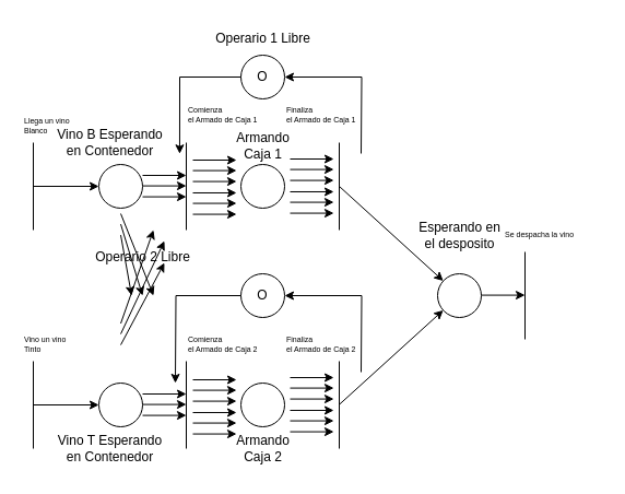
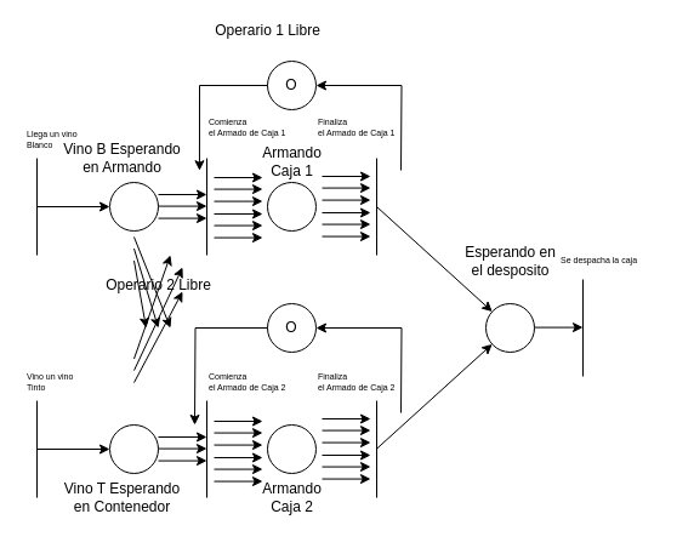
  <mxCell id="0" />
  <mxCell id="1" parent="0" />
  <mxCell id="2" value="" style="endArrow=none;html=1;rounded=0;" parent="1" edge="1"><mxGeometry width="50" height="50" relative="1" as="geometry"><mxPoint x="30" y="210" as="sourcePoint" /><mxPoint x="30" y="130" as="targetPoint" /></mxGeometry></mxCell>
  <mxCell id="3" value="" style="endArrow=classic;html=1;rounded=0;" parent="1" edge="1"><mxGeometry width="50" height="50" relative="1" as="geometry"><mxPoint x="30" y="170" as="sourcePoint" /><mxPoint x="90" y="170" as="targetPoint" /></mxGeometry></mxCell>
  <mxCell id="4" value="" style="ellipse;whiteSpace=wrap;html=1;aspect=fixed;" parent="1" vertex="1"><mxGeometry x="90" y="150" width="40" height="40" as="geometry" /></mxCell>
  <mxCell id="5" value="" style="endArrow=none;html=1;rounded=0;" parent="1" edge="1"><mxGeometry width="50" height="50" relative="1" as="geometry"><mxPoint x="170" y="210" as="sourcePoint" /><mxPoint x="170" y="130" as="targetPoint" /></mxGeometry></mxCell>
  <mxCell id="6" value="" style="endArrow=classic;html=1;rounded=0;entryX=0;entryY=0.5;entryDx=0;entryDy=0;" parent="1" edge="1"><mxGeometry width="50" height="50" relative="1" as="geometry"><mxPoint x="130" y="169.58" as="sourcePoint" /><mxPoint x="170" y="169.58" as="targetPoint" /></mxGeometry></mxCell>
  <mxCell id="7" value="&lt;h5 style=&quot;font-size: 7px;&quot;&gt;&lt;span style=&quot;font-weight: normal;&quot;&gt;Llega un vino&lt;br&gt;Blanco&lt;/span&gt;&lt;/h5&gt;" style="text;html=1;align=left;verticalAlign=middle;resizable=0;points=[];autosize=1;strokeColor=none;fillColor=none;" parent="1" vertex="1"><mxGeometry x="20" y="90" width="70" height="50" as="geometry" /></mxCell>
- <mxCell id="8" value="Vino B Esperando&lt;div&gt;en Contenedor&lt;/div&gt;" style="text;html=1;align=center;verticalAlign=middle;resizable=0;points=[];autosize=1;strokeColor=none;fillColor=none;" parent="1" vertex="1"><mxGeometry x="40" y="110" width="120" height="40" as="geometry" /></mxCell>
+ <mxCell id="8" value="Vino B Esperando&lt;div&gt;en Armando&lt;/div&gt;" style="text;html=1;align=center;verticalAlign=middle;resizable=0;points=[];autosize=1;strokeColor=none;fillColor=none;" parent="1" vertex="1"><mxGeometry x="40" y="110" width="120" height="40" as="geometry" /></mxCell>
  <mxCell id="9" value="" style="endArrow=classic;html=1;rounded=0;entryX=0;entryY=0.5;entryDx=0;entryDy=0;" parent="1" edge="1"><mxGeometry width="50" height="50" relative="1" as="geometry"><mxPoint x="130" y="179.58" as="sourcePoint" /><mxPoint x="170" y="179.58" as="targetPoint" /></mxGeometry></mxCell>
  <mxCell id="10" value="" style="endArrow=classic;html=1;rounded=0;entryX=0;entryY=0.5;entryDx=0;entryDy=0;" parent="1" edge="1"><mxGeometry width="50" height="50" relative="1" as="geometry"><mxPoint x="130" y="160" as="sourcePoint" /><mxPoint x="170" y="160" as="targetPoint" /></mxGeometry></mxCell>
  <mxCell id="11" value="" style="ellipse;whiteSpace=wrap;html=1;aspect=fixed;" parent="1" vertex="1"><mxGeometry x="220" y="150" width="40" height="40" as="geometry" /></mxCell>
  <mxCell id="12" value="" style="endArrow=none;html=1;rounded=0;" parent="1" edge="1"><mxGeometry width="50" height="50" relative="1" as="geometry"><mxPoint x="310" y="210" as="sourcePoint" /><mxPoint x="310" y="130" as="targetPoint" /></mxGeometry></mxCell>
  <mxCell id="13" value="" style="endArrow=classic;html=1;rounded=0;" parent="1" target="24" edge="1"><mxGeometry width="50" height="50" relative="1" as="geometry"><mxPoint x="310" y="170" as="sourcePoint" /><mxPoint x="370" y="170" as="targetPoint" /></mxGeometry></mxCell>
  <mxCell id="14" value="" style="endArrow=classic;html=1;rounded=0;entryX=0;entryY=0.5;entryDx=0;entryDy=0;" parent="1" edge="1"><mxGeometry width="50" height="50" relative="1" as="geometry"><mxPoint x="176" y="155.58" as="sourcePoint" /><mxPoint x="216" y="155.58" as="targetPoint" /></mxGeometry></mxCell>
  <mxCell id="15" value="" style="endArrow=classic;html=1;rounded=0;entryX=0;entryY=0.5;entryDx=0;entryDy=0;" parent="1" edge="1"><mxGeometry width="50" height="50" relative="1" as="geometry"><mxPoint x="176" y="165.58" as="sourcePoint" /><mxPoint x="216" y="165.58" as="targetPoint" /></mxGeometry></mxCell>
  <mxCell id="16" value="" style="endArrow=classic;html=1;rounded=0;entryX=0;entryY=0.5;entryDx=0;entryDy=0;" parent="1" edge="1"><mxGeometry width="50" height="50" relative="1" as="geometry"><mxPoint x="176" y="146" as="sourcePoint" /><mxPoint x="216" y="146" as="targetPoint" /></mxGeometry></mxCell>
  <mxCell id="17" style="edgeStyle=orthogonalEdgeStyle;rounded=0;orthogonalLoop=1;jettySize=auto;html=1;endArrow=none;endFill=0;startArrow=classic;startFill=1;" parent="1" source="18" edge="1"><mxGeometry relative="1" as="geometry"><mxPoint x="330" y="140" as="targetPoint" /></mxGeometry></mxCell>
  <mxCell id="18" value="O" style="ellipse;whiteSpace=wrap;html=1;aspect=fixed;" parent="1" vertex="1"><mxGeometry x="220" y="50" width="40" height="40" as="geometry" /></mxCell>
- <mxCell id="19" value="Operario 1 Libre" style="text;html=1;align=center;verticalAlign=middle;resizable=0;points=[];autosize=1;strokeColor=none;fillColor=none;" parent="1" vertex="1"><mxGeometry x="185" y="20" width="110" height="30" as="geometry" /></mxCell>
+ <mxCell id="19" value="Operario 1 Libre" style="text;html=1;align=center;verticalAlign=middle;resizable=0;points=[];autosize=1;strokeColor=none;fillColor=none;" parent="1" vertex="1"><mxGeometry x="165" y="10" width="110" height="30" as="geometry" /></mxCell>
  <mxCell id="20" style="edgeStyle=orthogonalEdgeStyle;rounded=0;orthogonalLoop=1;jettySize=auto;html=1;entryX=1.033;entryY=0.756;entryDx=0;entryDy=0;entryPerimeter=0;" parent="1" source="18" target="8" edge="1"><mxGeometry relative="1" as="geometry" /></mxCell>
  <mxCell id="21" value="Armando&lt;div&gt;Caja 1&lt;/div&gt;" style="text;html=1;align=center;verticalAlign=middle;resizable=0;points=[];autosize=1;strokeColor=none;fillColor=none;" parent="1" vertex="1"><mxGeometry x="205" y="113" width="70" height="40" as="geometry" /></mxCell>
  <mxCell id="22" value="&lt;h5 style=&quot;font-size: 7px;&quot;&gt;&lt;span style=&quot;font-weight: normal;&quot;&gt;Comienza&lt;br&gt;el Armado de Caja 1&lt;/span&gt;&lt;/h5&gt;" style="text;html=1;align=left;verticalAlign=middle;resizable=0;points=[];autosize=1;strokeColor=none;fillColor=none;" parent="1" vertex="1"><mxGeometry x="170" y="80" width="90" height="50" as="geometry" /></mxCell>
  <mxCell id="23" value="&lt;h5 style=&quot;font-size: 7px;&quot;&gt;&lt;span style=&quot;font-weight: normal;&quot;&gt;Finaliza&lt;br&gt;el Armado de Caja 1&lt;/span&gt;&lt;/h5&gt;" style="text;html=1;align=left;verticalAlign=middle;resizable=0;points=[];autosize=1;strokeColor=none;fillColor=none;" parent="1" vertex="1"><mxGeometry x="260" y="80" width="90" height="50" as="geometry" /></mxCell>
  <mxCell id="24" value="" style="ellipse;whiteSpace=wrap;html=1;aspect=fixed;" parent="1" vertex="1"><mxGeometry x="400" y="250" width="40" height="40" as="geometry" /></mxCell>
  <mxCell id="25" value="" style="endArrow=none;html=1;rounded=0;" parent="1" edge="1"><mxGeometry width="50" height="50" relative="1" as="geometry"><mxPoint x="480" y="310" as="sourcePoint" /><mxPoint x="480" y="230" as="targetPoint" /></mxGeometry></mxCell>
  <mxCell id="26" value="" style="endArrow=classic;html=1;rounded=0;entryX=0;entryY=0.5;entryDx=0;entryDy=0;" parent="1" edge="1"><mxGeometry width="50" height="50" relative="1" as="geometry"><mxPoint x="440" y="269.58" as="sourcePoint" /><mxPoint x="480" y="269.58" as="targetPoint" /></mxGeometry></mxCell>
  <mxCell id="27" value="Esperando en&lt;div&gt;el desposito&lt;/div&gt;" style="text;html=1;align=center;verticalAlign=middle;resizable=0;points=[];autosize=1;strokeColor=none;fillColor=none;" parent="1" vertex="1"><mxGeometry x="370" y="195" width="100" height="40" as="geometry" /></mxCell>
- <mxCell id="28" value="&lt;h5 style=&quot;font-size: 7px;&quot;&gt;&lt;span style=&quot;font-weight: 400;&quot;&gt;Se despacha la vino&lt;/span&gt;&lt;/h5&gt;" style="text;html=1;align=left;verticalAlign=middle;resizable=0;points=[];autosize=1;strokeColor=none;fillColor=none;" parent="1" vertex="1"><mxGeometry x="460" y="190" width="90" height="50" as="geometry" /></mxCell>
+ <mxCell id="28" value="&lt;h5 style=&quot;font-size: 7px;&quot;&gt;&lt;span style=&quot;font-weight: 400;&quot;&gt;Se despacha la caja&lt;/span&gt;&lt;/h5&gt;" style="text;html=1;align=left;verticalAlign=middle;resizable=0;points=[];autosize=1;strokeColor=none;fillColor=none;" parent="1" vertex="1"><mxGeometry x="460" y="190" width="90" height="50" as="geometry" /></mxCell>
  <mxCell id="29" value="" style="endArrow=none;html=1;rounded=0;" parent="1" edge="1"><mxGeometry width="50" height="50" relative="1" as="geometry"><mxPoint x="30" y="410" as="sourcePoint" /><mxPoint x="30" y="330" as="targetPoint" /></mxGeometry></mxCell>
  <mxCell id="30" value="" style="endArrow=classic;html=1;rounded=0;" parent="1" edge="1"><mxGeometry width="50" height="50" relative="1" as="geometry"><mxPoint x="30" y="370" as="sourcePoint" /><mxPoint x="90" y="370" as="targetPoint" /></mxGeometry></mxCell>
  <mxCell id="31" value="" style="ellipse;whiteSpace=wrap;html=1;aspect=fixed;" parent="1" vertex="1"><mxGeometry x="90" y="350" width="40" height="40" as="geometry" /></mxCell>
  <mxCell id="32" value="" style="endArrow=none;html=1;rounded=0;" parent="1" edge="1"><mxGeometry width="50" height="50" relative="1" as="geometry"><mxPoint x="170" y="410" as="sourcePoint" /><mxPoint x="170" y="330" as="targetPoint" /></mxGeometry></mxCell>
  <mxCell id="33" value="" style="endArrow=classic;html=1;rounded=0;entryX=0;entryY=0.5;entryDx=0;entryDy=0;" parent="1" edge="1"><mxGeometry width="50" height="50" relative="1" as="geometry"><mxPoint x="130" y="369.58" as="sourcePoint" /><mxPoint x="170" y="369.58" as="targetPoint" /></mxGeometry></mxCell>
  <mxCell id="34" value="&lt;h5 style=&quot;font-size: 7px;&quot;&gt;&lt;span style=&quot;font-weight: normal;&quot;&gt;Vino un vino&lt;br&gt;Tinto&lt;/span&gt;&lt;/h5&gt;" style="text;html=1;align=left;verticalAlign=middle;resizable=0;points=[];autosize=1;strokeColor=none;fillColor=none;" parent="1" vertex="1"><mxGeometry x="20" y="290" width="70" height="50" as="geometry" /></mxCell>
  <mxCell id="35" value="Vino T Esperando&lt;div&gt;en Contenedor&lt;/div&gt;" style="text;html=1;align=center;verticalAlign=middle;resizable=0;points=[];autosize=1;strokeColor=none;fillColor=none;" parent="1" vertex="1"><mxGeometry x="40" y="390" width="120" height="40" as="geometry" /></mxCell>
  <mxCell id="36" value="" style="endArrow=classic;html=1;rounded=0;entryX=0;entryY=0.5;entryDx=0;entryDy=0;" parent="1" edge="1"><mxGeometry width="50" height="50" relative="1" as="geometry"><mxPoint x="130" y="379.58" as="sourcePoint" /><mxPoint x="170" y="379.58" as="targetPoint" /></mxGeometry></mxCell>
  <mxCell id="37" value="" style="endArrow=classic;html=1;rounded=0;" parent="1" edge="1"><mxGeometry width="50" height="50" relative="1" as="geometry"><mxPoint x="130" y="360" as="sourcePoint" /><mxPoint x="170" y="360" as="targetPoint" /></mxGeometry></mxCell>
  <mxCell id="38" value="" style="ellipse;whiteSpace=wrap;html=1;aspect=fixed;" parent="1" vertex="1"><mxGeometry x="220" y="350" width="40" height="40" as="geometry" /></mxCell>
  <mxCell id="39" value="" style="endArrow=none;html=1;rounded=0;" parent="1" edge="1"><mxGeometry width="50" height="50" relative="1" as="geometry"><mxPoint x="310" y="410" as="sourcePoint" /><mxPoint x="310" y="330" as="targetPoint" /></mxGeometry></mxCell>
  <mxCell id="40" style="edgeStyle=orthogonalEdgeStyle;rounded=0;orthogonalLoop=1;jettySize=auto;html=1;endArrow=none;endFill=0;startArrow=classic;startFill=1;" parent="1" source="41" edge="1"><mxGeometry relative="1" as="geometry"><mxPoint x="330" y="340" as="targetPoint" /></mxGeometry></mxCell>
  <mxCell id="41" value="O" style="ellipse;whiteSpace=wrap;html=1;aspect=fixed;" parent="1" vertex="1"><mxGeometry x="220" y="250" width="40" height="40" as="geometry" /></mxCell>
  <mxCell id="42" value="Operario 2 Libre" style="text;html=1;align=center;verticalAlign=middle;resizable=0;points=[];autosize=1;strokeColor=none;fillColor=none;" parent="1" vertex="1"><mxGeometry x="75" y="220" width="110" height="30" as="geometry" /></mxCell>
  <mxCell id="43" style="edgeStyle=orthogonalEdgeStyle;rounded=0;orthogonalLoop=1;jettySize=auto;html=1;" parent="1" source="41" edge="1"><mxGeometry relative="1" as="geometry"><mxPoint x="160" y="350" as="targetPoint" /></mxGeometry></mxCell>
  <mxCell id="44" value="Armando&lt;div&gt;Caja 2&lt;/div&gt;" style="text;html=1;align=center;verticalAlign=middle;resizable=0;points=[];autosize=1;strokeColor=none;fillColor=none;" parent="1" vertex="1"><mxGeometry x="205" y="390" width="70" height="40" as="geometry" /></mxCell>
  <mxCell id="45" value="&lt;h5 style=&quot;font-size: 7px;&quot;&gt;&lt;span style=&quot;font-weight: normal;&quot;&gt;Comienza&lt;br&gt;el Armado de Caja 2&lt;/span&gt;&lt;/h5&gt;" style="text;html=1;align=left;verticalAlign=middle;resizable=0;points=[];autosize=1;strokeColor=none;fillColor=none;" parent="1" vertex="1"><mxGeometry x="170" y="290" width="90" height="50" as="geometry" /></mxCell>
  <mxCell id="46" value="&lt;h5 style=&quot;font-size: 7px;&quot;&gt;&lt;span style=&quot;font-weight: normal;&quot;&gt;Finaliza&lt;br&gt;el Armado de Caja 2&lt;/span&gt;&lt;/h5&gt;" style="text;html=1;align=left;verticalAlign=middle;resizable=0;points=[];autosize=1;strokeColor=none;fillColor=none;" parent="1" vertex="1"><mxGeometry x="260" y="290" width="90" height="50" as="geometry" /></mxCell>
  <mxCell id="47" value="" style="endArrow=classic;html=1;rounded=0;" parent="1" edge="1"><mxGeometry width="50" height="50" relative="1" as="geometry"><mxPoint x="110" y="204.58" as="sourcePoint" /><mxPoint x="130" y="270" as="targetPoint" /></mxGeometry></mxCell>
  <mxCell id="48" value="" style="endArrow=classic;html=1;rounded=0;" parent="1" edge="1"><mxGeometry width="50" height="50" relative="1" as="geometry"><mxPoint x="110" y="214.58" as="sourcePoint" /><mxPoint x="120" y="270" as="targetPoint" /></mxGeometry></mxCell>
  <mxCell id="49" value="" style="endArrow=classic;html=1;rounded=0;" parent="1" edge="1"><mxGeometry width="50" height="50" relative="1" as="geometry"><mxPoint x="110" y="195" as="sourcePoint" /><mxPoint x="140" y="270" as="targetPoint" /></mxGeometry></mxCell>
  <mxCell id="50" value="" style="endArrow=classic;html=1;rounded=0;" parent="1" edge="1"><mxGeometry width="50" height="50" relative="1" as="geometry"><mxPoint x="110" y="305.08" as="sourcePoint" /><mxPoint x="150" y="220" as="targetPoint" /></mxGeometry></mxCell>
  <mxCell id="51" value="" style="endArrow=classic;html=1;rounded=0;" parent="1" edge="1"><mxGeometry width="50" height="50" relative="1" as="geometry"><mxPoint x="110" y="315.08" as="sourcePoint" /><mxPoint x="150" y="240" as="targetPoint" /></mxGeometry></mxCell>
  <mxCell id="52" value="" style="endArrow=classic;html=1;rounded=0;" parent="1" edge="1"><mxGeometry width="50" height="50" relative="1" as="geometry"><mxPoint x="110" y="295.5" as="sourcePoint" /><mxPoint x="140" y="210" as="targetPoint" /></mxGeometry></mxCell>
  <mxCell id="53" value="" style="endArrow=classic;html=1;rounded=0;" parent="1" target="24" edge="1"><mxGeometry width="50" height="50" relative="1" as="geometry"><mxPoint x="310" y="369.66" as="sourcePoint" /><mxPoint x="350" y="369.66" as="targetPoint" /></mxGeometry></mxCell>
  <mxCell id="54" value="" style="endArrow=classic;html=1;rounded=0;entryX=0;entryY=0.5;entryDx=0;entryDy=0;" edge="1" parent="1"><mxGeometry width="50" height="50" relative="1" as="geometry"><mxPoint x="176" y="185.57" as="sourcePoint" /><mxPoint x="216" y="185.57" as="targetPoint" /></mxGeometry></mxCell>
  <mxCell id="55" value="" style="endArrow=classic;html=1;rounded=0;entryX=0;entryY=0.5;entryDx=0;entryDy=0;" edge="1" parent="1"><mxGeometry width="50" height="50" relative="1" as="geometry"><mxPoint x="176" y="195.57" as="sourcePoint" /><mxPoint x="216" y="195.57" as="targetPoint" /></mxGeometry></mxCell>
  <mxCell id="56" value="" style="endArrow=classic;html=1;rounded=0;entryX=0;entryY=0.5;entryDx=0;entryDy=0;" edge="1" parent="1"><mxGeometry width="50" height="50" relative="1" as="geometry"><mxPoint x="176" y="175.99" as="sourcePoint" /><mxPoint x="216" y="175.99" as="targetPoint" /></mxGeometry></mxCell>
  <mxCell id="57" value="" style="endArrow=classic;html=1;rounded=0;entryX=0;entryY=0.5;entryDx=0;entryDy=0;" edge="1" parent="1"><mxGeometry width="50" height="50" relative="1" as="geometry"><mxPoint x="265" y="154.58" as="sourcePoint" /><mxPoint x="305" y="154.58" as="targetPoint" /></mxGeometry></mxCell>
  <mxCell id="58" value="" style="endArrow=classic;html=1;rounded=0;entryX=0;entryY=0.5;entryDx=0;entryDy=0;" edge="1" parent="1"><mxGeometry width="50" height="50" relative="1" as="geometry"><mxPoint x="265" y="164.58" as="sourcePoint" /><mxPoint x="305" y="164.58" as="targetPoint" /></mxGeometry></mxCell>
  <mxCell id="59" value="" style="endArrow=classic;html=1;rounded=0;entryX=0;entryY=0.5;entryDx=0;entryDy=0;" edge="1" parent="1"><mxGeometry width="50" height="50" relative="1" as="geometry"><mxPoint x="265" y="145" as="sourcePoint" /><mxPoint x="305" y="145" as="targetPoint" /></mxGeometry></mxCell>
  <mxCell id="60" value="" style="endArrow=classic;html=1;rounded=0;entryX=0;entryY=0.5;entryDx=0;entryDy=0;" edge="1" parent="1"><mxGeometry width="50" height="50" relative="1" as="geometry"><mxPoint x="265" y="184.57" as="sourcePoint" /><mxPoint x="305" y="184.57" as="targetPoint" /></mxGeometry></mxCell>
  <mxCell id="61" value="" style="endArrow=classic;html=1;rounded=0;entryX=0;entryY=0.5;entryDx=0;entryDy=0;" edge="1" parent="1"><mxGeometry width="50" height="50" relative="1" as="geometry"><mxPoint x="265" y="194.57" as="sourcePoint" /><mxPoint x="305" y="194.57" as="targetPoint" /></mxGeometry></mxCell>
  <mxCell id="62" value="" style="endArrow=classic;html=1;rounded=0;entryX=0;entryY=0.5;entryDx=0;entryDy=0;" edge="1" parent="1"><mxGeometry width="50" height="50" relative="1" as="geometry"><mxPoint x="265" y="174.99" as="sourcePoint" /><mxPoint x="305" y="174.99" as="targetPoint" /></mxGeometry></mxCell>
  <mxCell id="63" value="" style="endArrow=classic;html=1;rounded=0;entryX=0;entryY=0.5;entryDx=0;entryDy=0;" edge="1" parent="1"><mxGeometry width="50" height="50" relative="1" as="geometry"><mxPoint x="176" y="356.58" as="sourcePoint" /><mxPoint x="216" y="356.58" as="targetPoint" /></mxGeometry></mxCell>
  <mxCell id="64" value="" style="endArrow=classic;html=1;rounded=0;entryX=0;entryY=0.5;entryDx=0;entryDy=0;" edge="1" parent="1"><mxGeometry width="50" height="50" relative="1" as="geometry"><mxPoint x="176" y="366.58" as="sourcePoint" /><mxPoint x="216" y="366.58" as="targetPoint" /></mxGeometry></mxCell>
  <mxCell id="65" value="" style="endArrow=classic;html=1;rounded=0;entryX=0;entryY=0.5;entryDx=0;entryDy=0;" edge="1" parent="1"><mxGeometry width="50" height="50" relative="1" as="geometry"><mxPoint x="176" y="347" as="sourcePoint" /><mxPoint x="216" y="347" as="targetPoint" /></mxGeometry></mxCell>
  <mxCell id="66" value="" style="endArrow=classic;html=1;rounded=0;entryX=0;entryY=0.5;entryDx=0;entryDy=0;" edge="1" parent="1"><mxGeometry width="50" height="50" relative="1" as="geometry"><mxPoint x="176" y="386.57" as="sourcePoint" /><mxPoint x="216" y="386.57" as="targetPoint" /></mxGeometry></mxCell>
  <mxCell id="67" value="" style="endArrow=classic;html=1;rounded=0;entryX=0;entryY=0.5;entryDx=0;entryDy=0;" edge="1" parent="1"><mxGeometry width="50" height="50" relative="1" as="geometry"><mxPoint x="176" y="396.57" as="sourcePoint" /><mxPoint x="216" y="396.57" as="targetPoint" /></mxGeometry></mxCell>
  <mxCell id="68" value="" style="endArrow=classic;html=1;rounded=0;entryX=0;entryY=0.5;entryDx=0;entryDy=0;" edge="1" parent="1"><mxGeometry width="50" height="50" relative="1" as="geometry"><mxPoint x="176" y="376.99" as="sourcePoint" /><mxPoint x="216" y="376.99" as="targetPoint" /></mxGeometry></mxCell>
  <mxCell id="69" value="" style="endArrow=classic;html=1;rounded=0;entryX=0;entryY=0.5;entryDx=0;entryDy=0;" edge="1" parent="1"><mxGeometry width="50" height="50" relative="1" as="geometry"><mxPoint x="265" y="354.58" as="sourcePoint" /><mxPoint x="305" y="354.58" as="targetPoint" /></mxGeometry></mxCell>
  <mxCell id="70" value="" style="endArrow=classic;html=1;rounded=0;entryX=0;entryY=0.5;entryDx=0;entryDy=0;" edge="1" parent="1"><mxGeometry width="50" height="50" relative="1" as="geometry"><mxPoint x="265" y="364.58" as="sourcePoint" /><mxPoint x="305" y="364.58" as="targetPoint" /></mxGeometry></mxCell>
  <mxCell id="71" value="" style="endArrow=classic;html=1;rounded=0;entryX=0;entryY=0.5;entryDx=0;entryDy=0;" edge="1" parent="1"><mxGeometry width="50" height="50" relative="1" as="geometry"><mxPoint x="265" y="345" as="sourcePoint" /><mxPoint x="305" y="345" as="targetPoint" /></mxGeometry></mxCell>
  <mxCell id="72" value="" style="endArrow=classic;html=1;rounded=0;entryX=0;entryY=0.5;entryDx=0;entryDy=0;" edge="1" parent="1"><mxGeometry width="50" height="50" relative="1" as="geometry"><mxPoint x="265" y="384.57" as="sourcePoint" /><mxPoint x="305" y="384.57" as="targetPoint" /></mxGeometry></mxCell>
  <mxCell id="73" value="" style="endArrow=classic;html=1;rounded=0;entryX=0;entryY=0.5;entryDx=0;entryDy=0;" edge="1" parent="1"><mxGeometry width="50" height="50" relative="1" as="geometry"><mxPoint x="265" y="394.57" as="sourcePoint" /><mxPoint x="305" y="394.57" as="targetPoint" /></mxGeometry></mxCell>
  <mxCell id="74" value="" style="endArrow=classic;html=1;rounded=0;entryX=0;entryY=0.5;entryDx=0;entryDy=0;" edge="1" parent="1"><mxGeometry width="50" height="50" relative="1" as="geometry"><mxPoint x="265" y="374.99" as="sourcePoint" /><mxPoint x="305" y="374.99" as="targetPoint" /></mxGeometry></mxCell>
